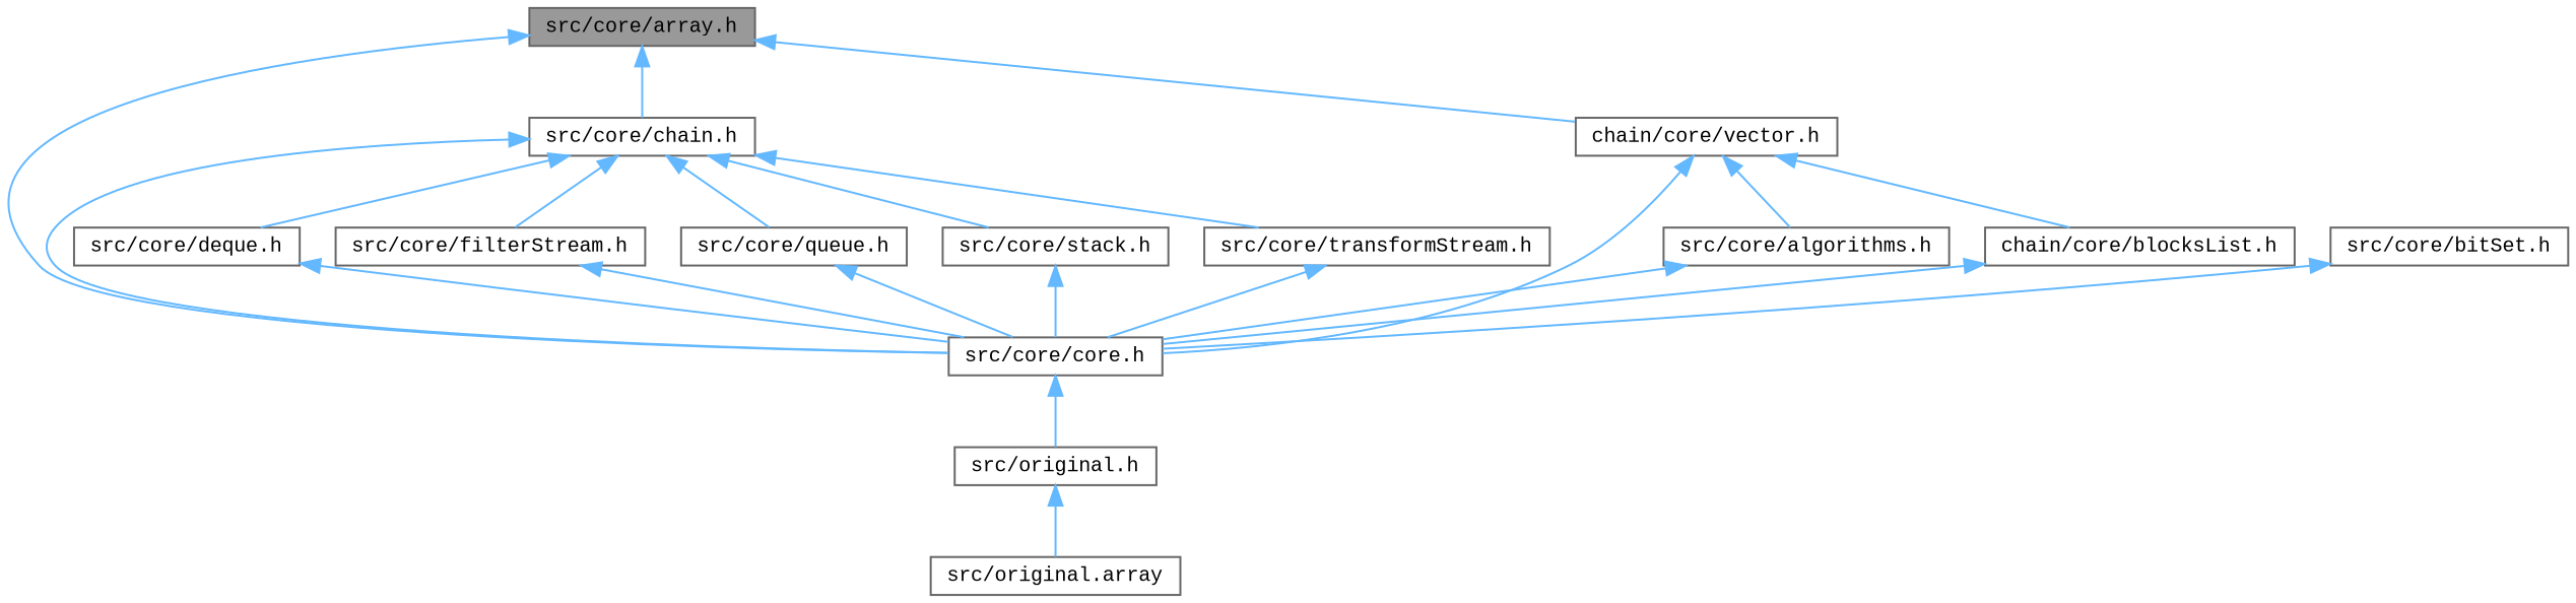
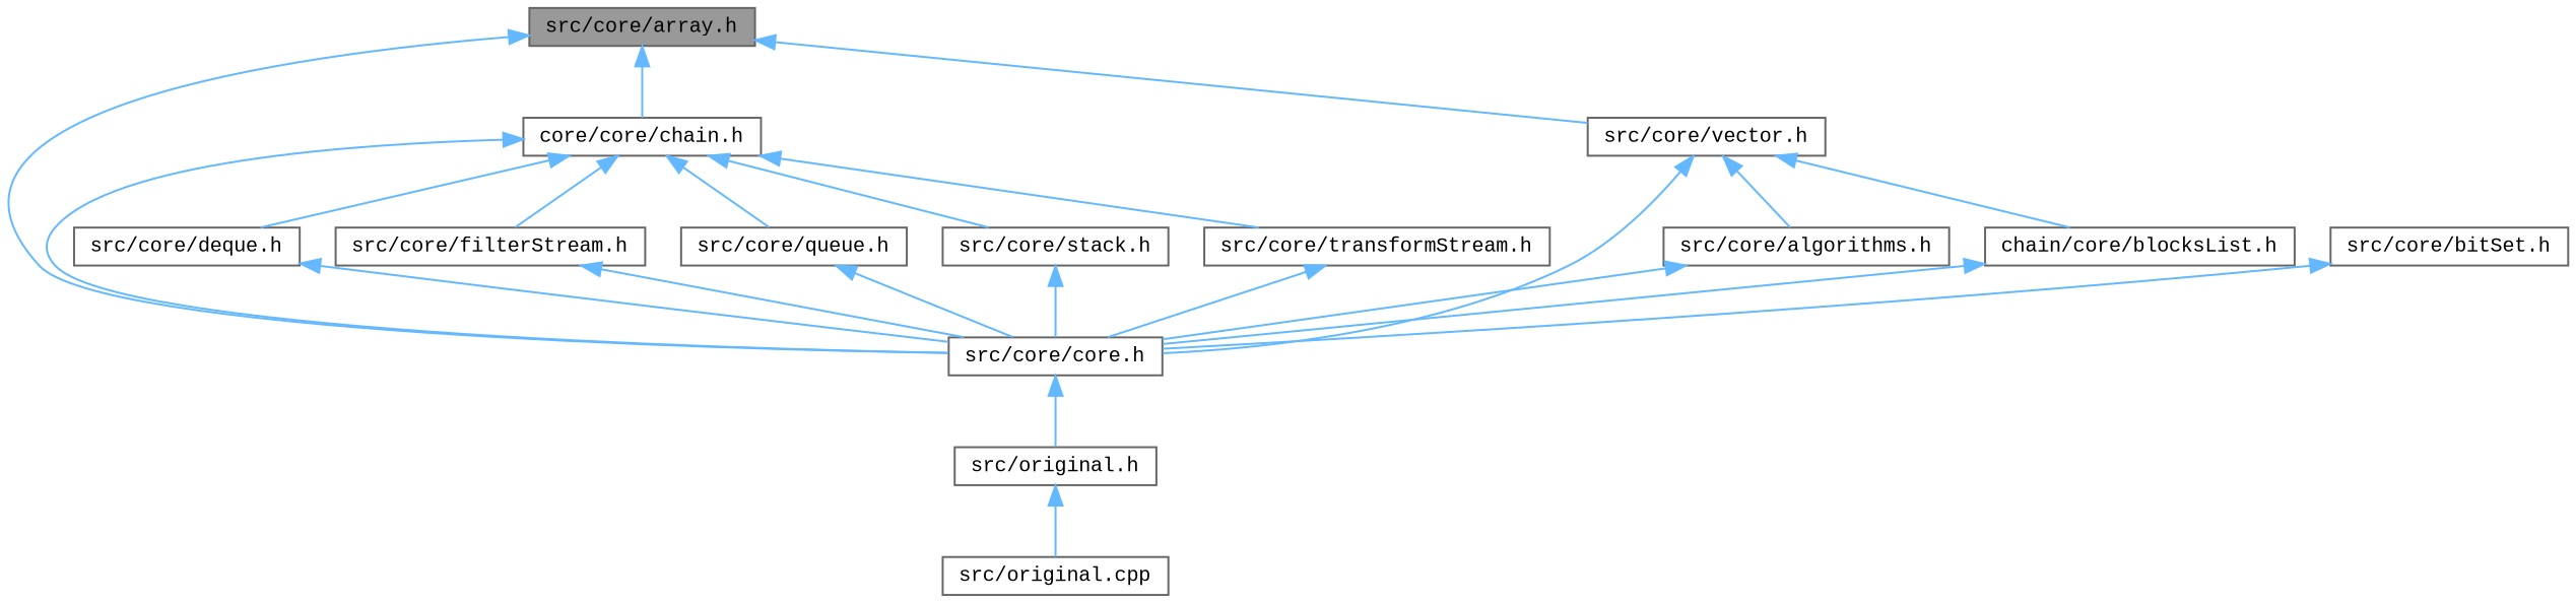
  digraph {
    fontname="Liberation Mono"
    node [color=grey40 fillcolor=white fontname="Liberation Mono" fontsize=10 shape=box style=filled]
    edge [color=steelblue1 dir=back fontname="Liberation Mono" fontsize=10 labelfontname=Helvetica labelfontsize=10 style=solid]
    n1 [color=gray40 fillcolor=grey60 fontcolor=black height=0.2 label="src/core/array.h" width=0.4]
    n2 [height=0.2 label="src/core/core.h" width=0.4]
-   n3 [height=0.2 label="src/core/chain.h" width=0.4]
-   n4 [height=0.2 label="chain/core/vector.h" width=0.4]
+   n3 [height=0.2 label="core/core/chain.h" width=0.4]
+   n4 [height=0.2 label="src/core/vector.h" width=0.4]
    n5 [height=0.2 label="src/core/bitSet.h" width=0.4]
    n6 [height=0.2 label="src/original.h" width=0.4]
    n7 [height=0.2 label="src/core/deque.h" width=0.4]
    n8 [height=0.2 label="src/core/filterStream.h" width=0.4]
    n9 [height=0.2 label="src/core/queue.h" width=0.4]
    n10 [height=0.2 label="src/core/stack.h" width=0.4]
    n11 [height=0.2 label="src/core/transformStream.h" width=0.4]
    n12 [height=0.2 label="src/core/algorithms.h" width=0.4]
    n13 [height=0.2 label="chain/core/blocksList.h" width=0.4]
-   n14 [height=0.2 label="src/original.array" width=0.4]
+   n14 [height=0.2 label="src/original.cpp" width=0.4]
    n1 -> n2
    n1 -> n3
    n1 -> n4
    n2 -> n6
    n3 -> n2
    n3 -> n7
    n3 -> n8
    n3 -> n9
    n3 -> n10
    n3 -> n11
    n4 -> n2
    n4 -> n12
    n4 -> n13
    n5 -> n2
    n6 -> n14
    n7 -> n2
    n8 -> n2
    n9 -> n2
    n10 -> n2
    n11 -> n2
    n12 -> n2
    n13 -> n2
  }
